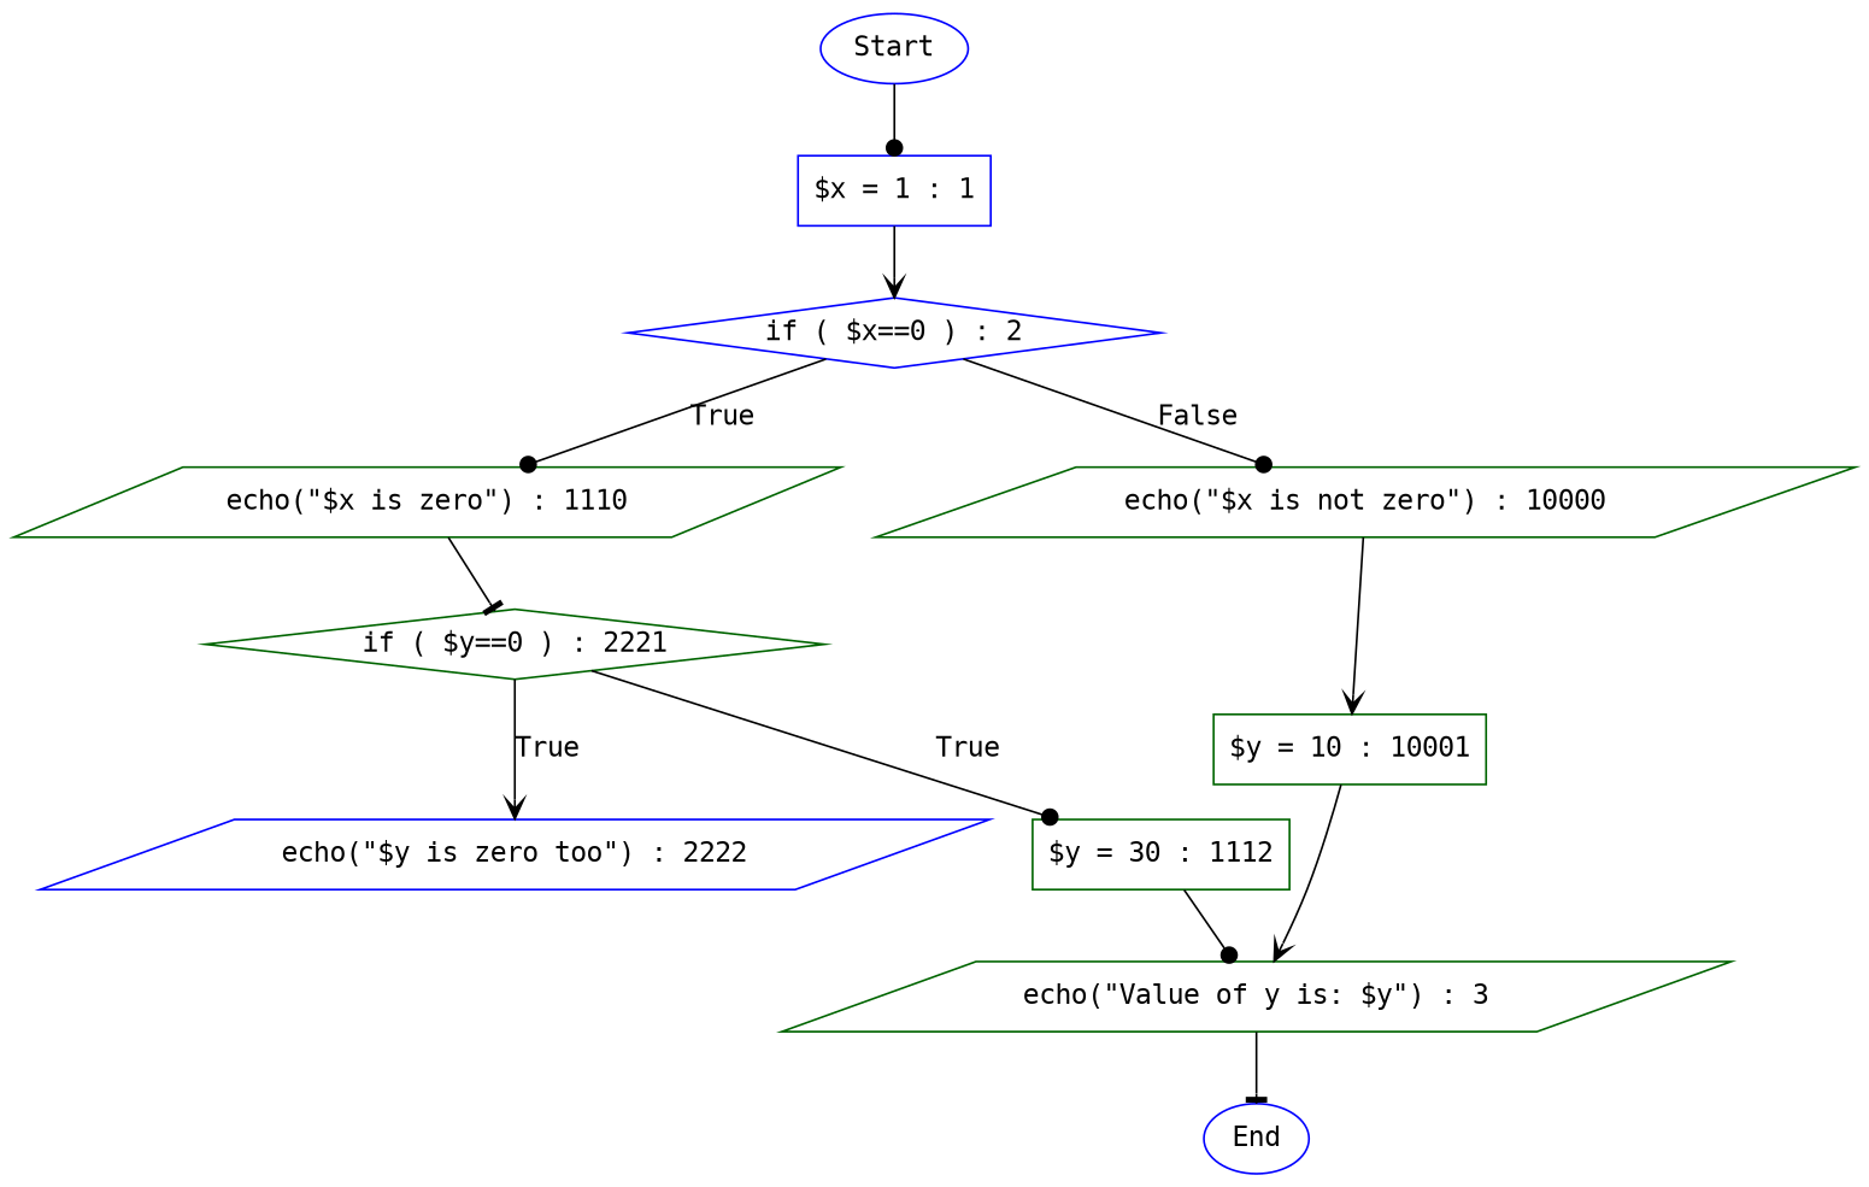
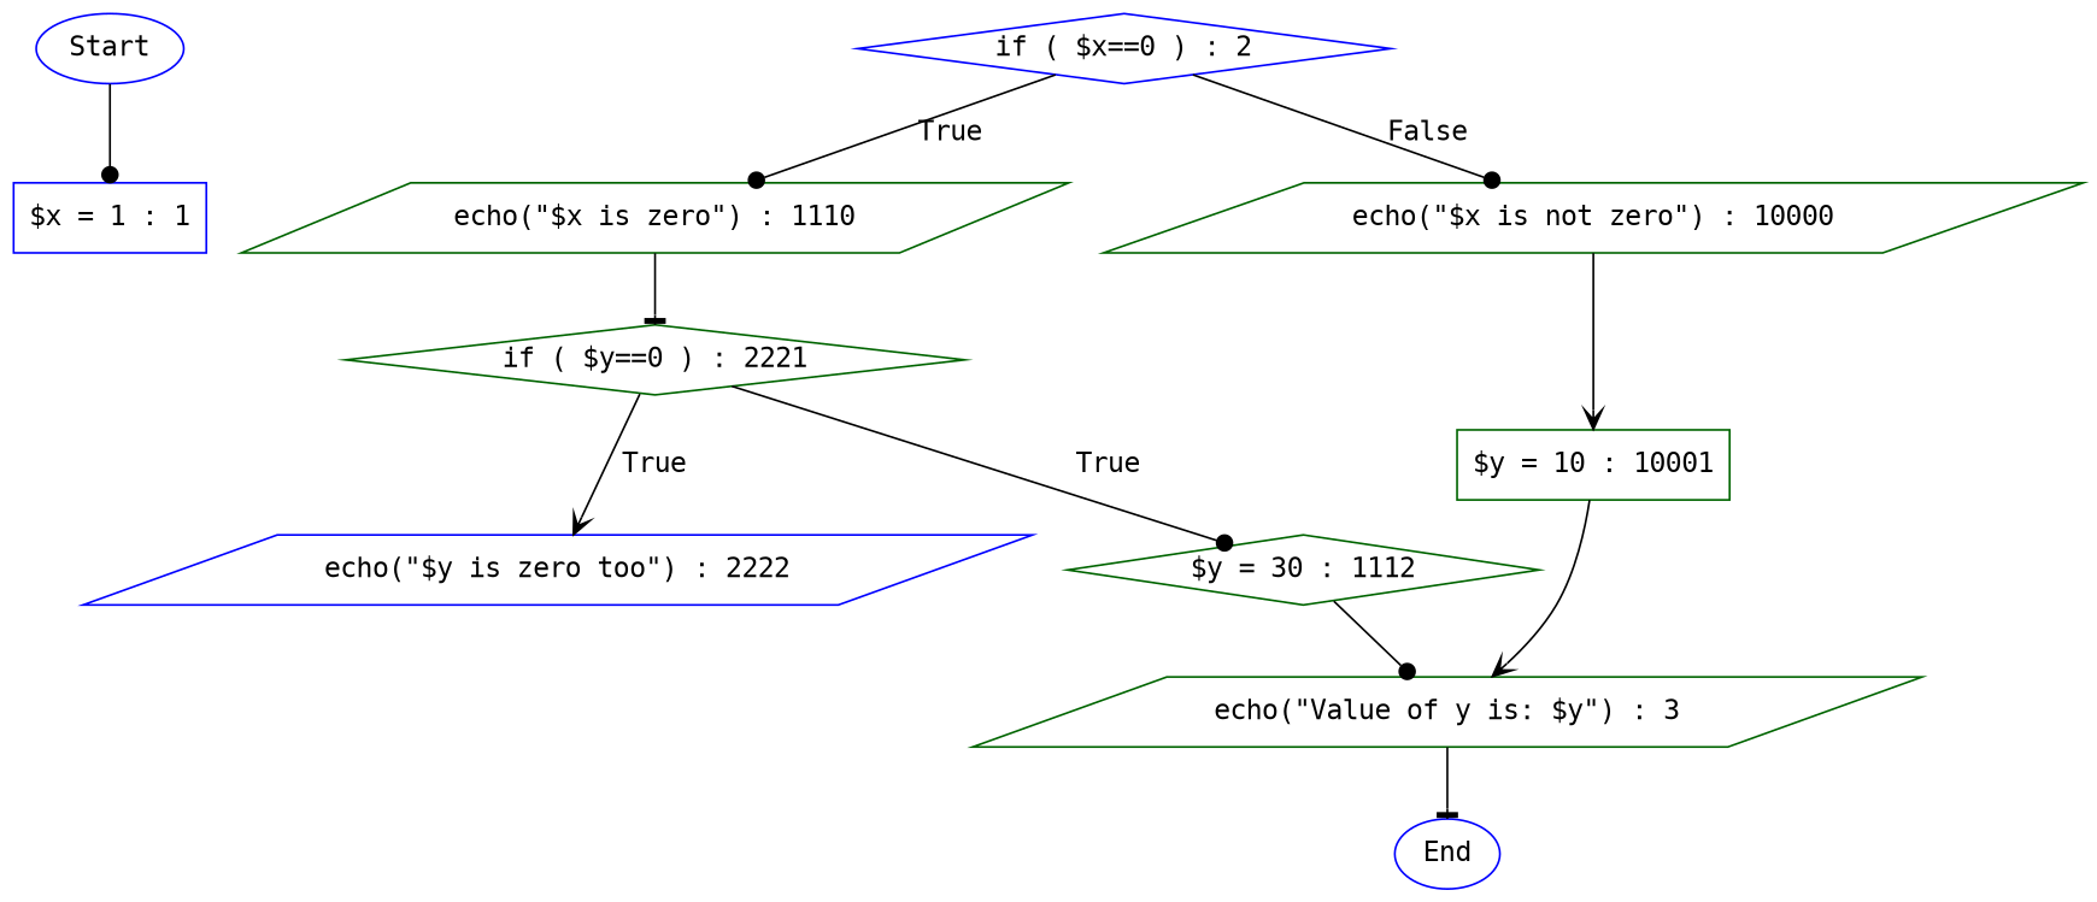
  strict digraph {
    fontname="DejaVu Sans Mono"
    rankdir=TB
    node [color=darkgreen fontname="DejaVu Sans Mono" shape=parallelogram]
    edge [arrowhead=dot fontname="DejaVu Sans Mono"]
    n1 [color=blue label=Start shape=ellipse]
    n2 [color=blue label="$x = 1 : 1" shape=rectangle]
    n3 [color=blue label="if ( $x==0 ) : 2" shape=diamond]
    n4 [label="echo(\"$x is zero\") : 1110"]
    n5 [label="echo(\"$x is not zero\") : 10000"]
    n6 [label="if ( $y==0 ) : 2221" shape=diamond]
    n7 [label="$y = 10 : 10001" shape=rectangle]
    n8 [color=blue label="echo(\"$y is zero too\") : 2222"]
-   n9 [label="$y = 30 : 1112" shape=rectangle]
+   n9 [label="$y = 30 : 1112" shape=diamond]
    n10 [label="echo(\"Value of y is: $y\") : 3"]
    End [color=blue shape=ellipse]
    n1 -> n2
-   n2 -> n3 [arrowhead=vee]
    n3 -> n4 [label=True]
    n3 -> n5 [label=False]
    n4 -> n6 [arrowhead=tee]
    n5 -> n7 [arrowhead=vee]
    n6 -> n8 [arrowhead=vee label=True]
    n6 -> n9 [label=True]
    n7 -> n10 [arrowhead=vee]
    n9 -> n10
    n10 -> End [arrowhead=tee]
  }
